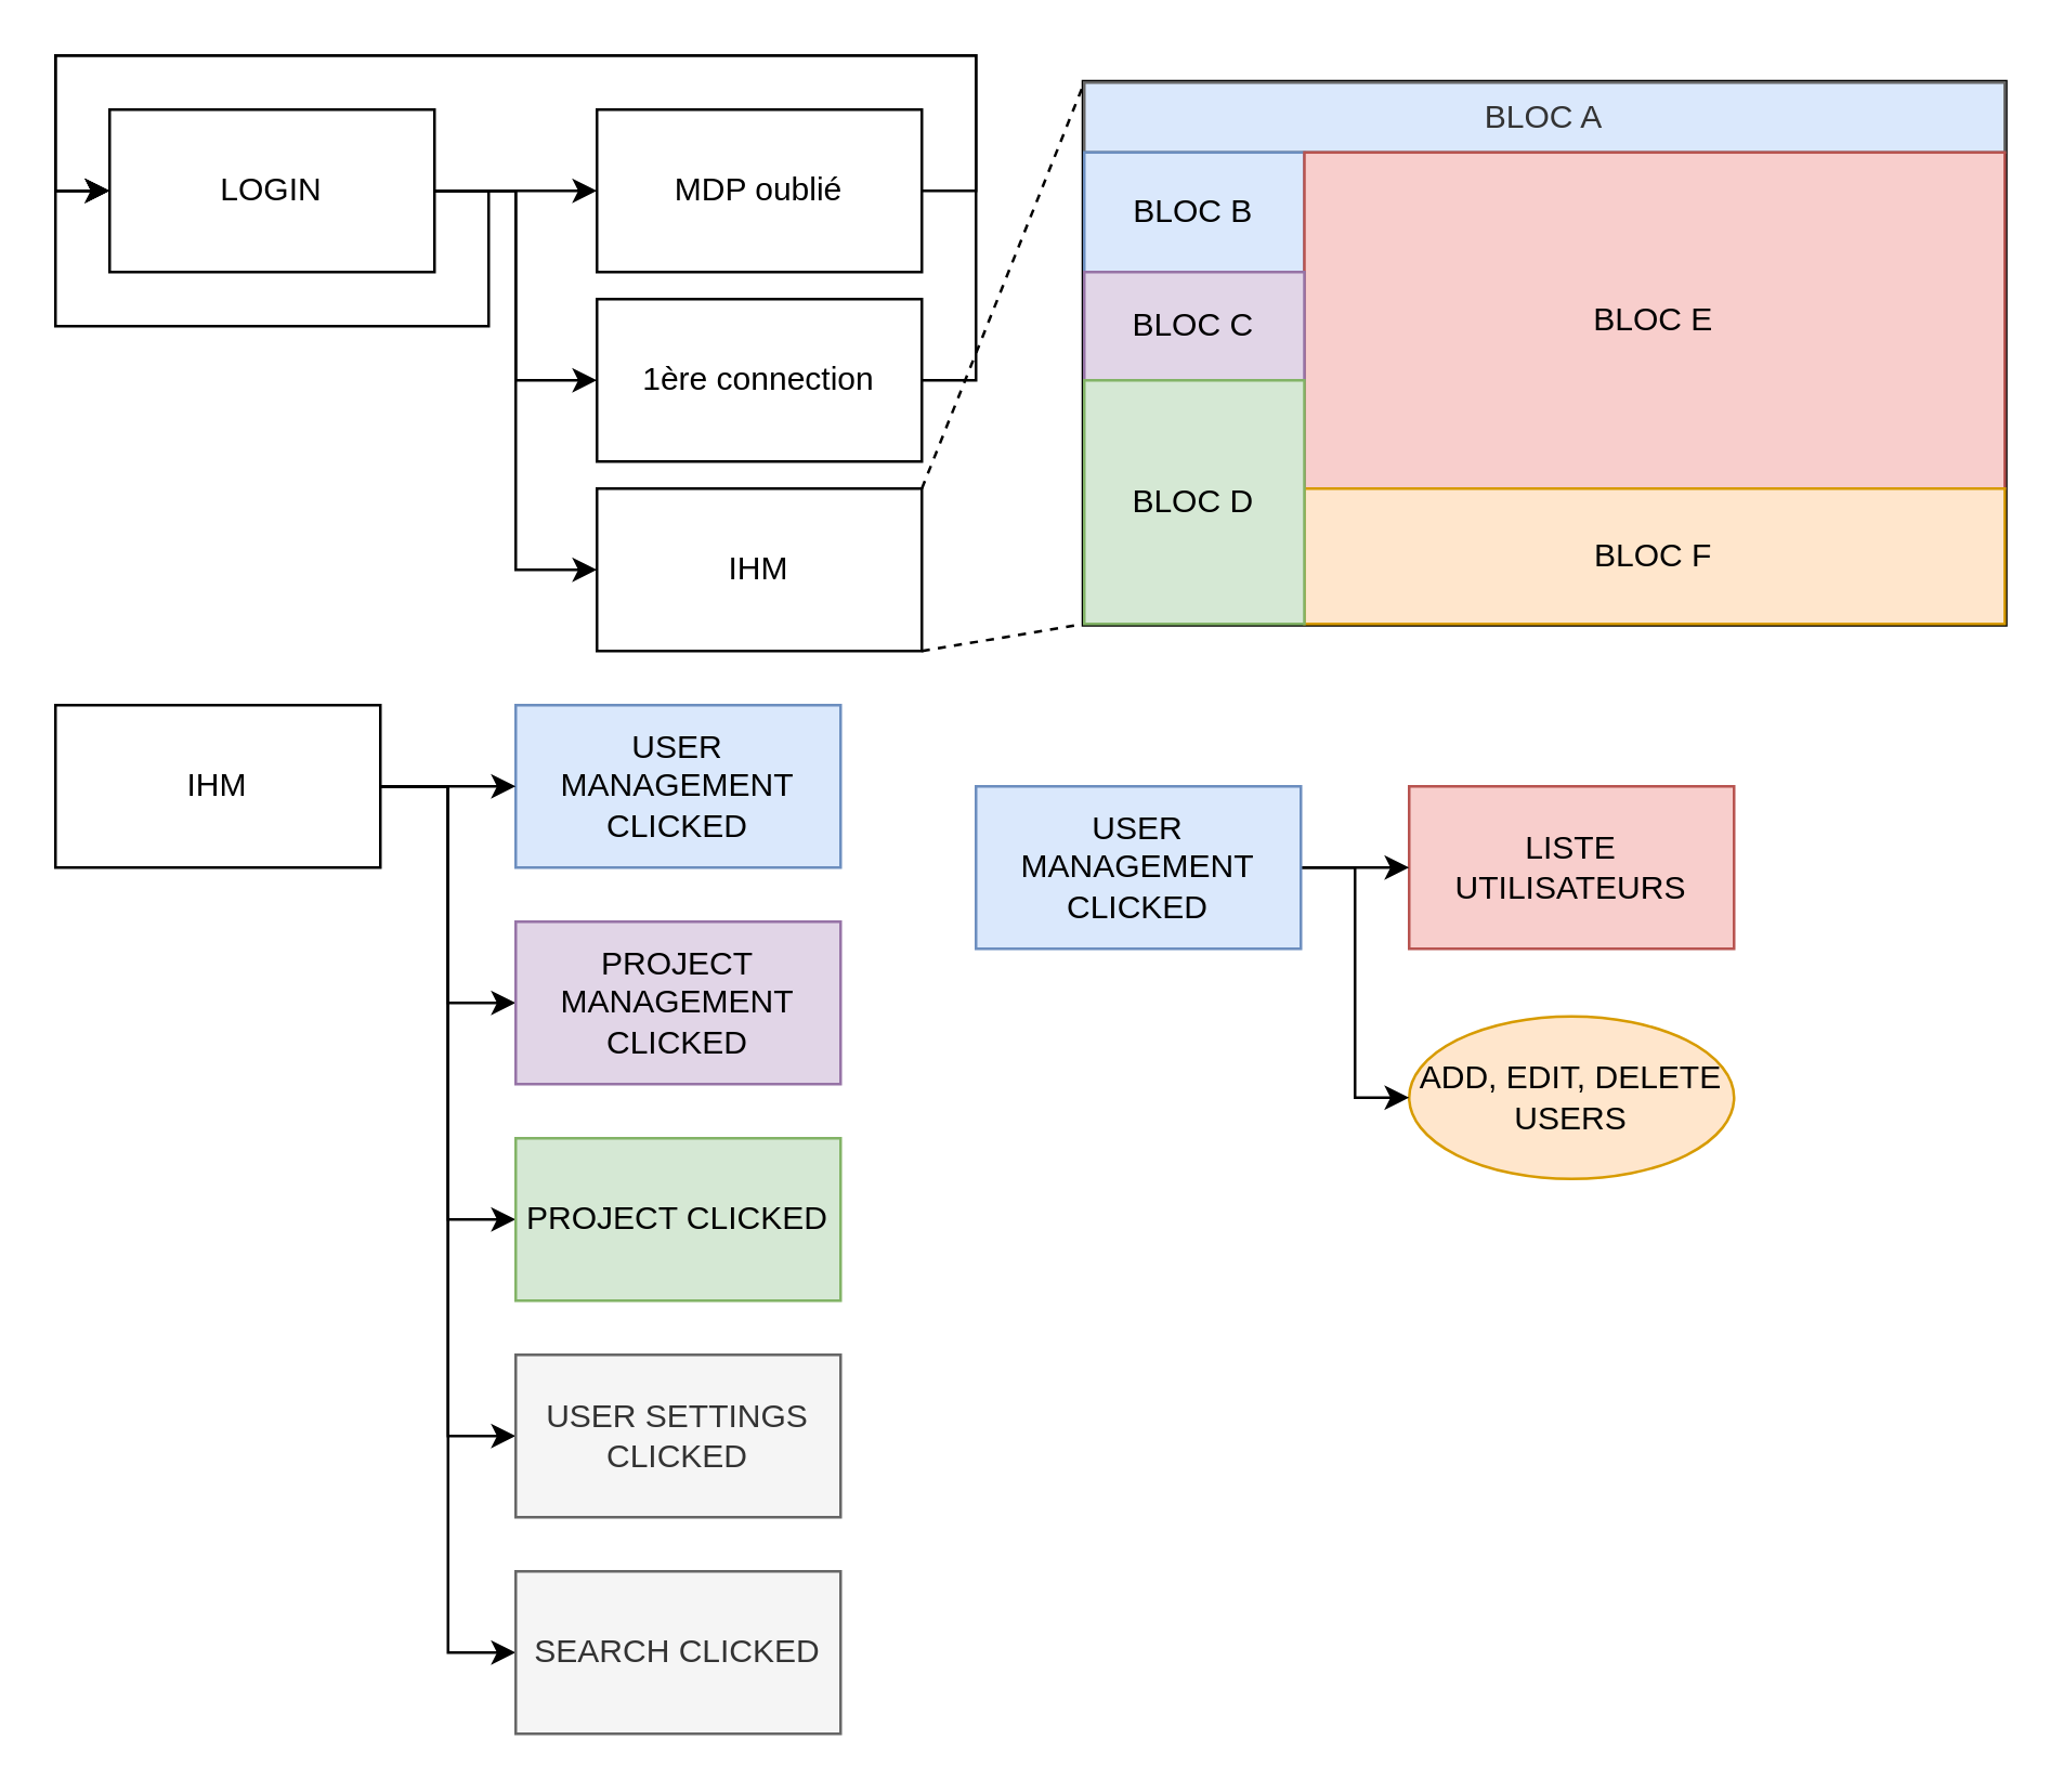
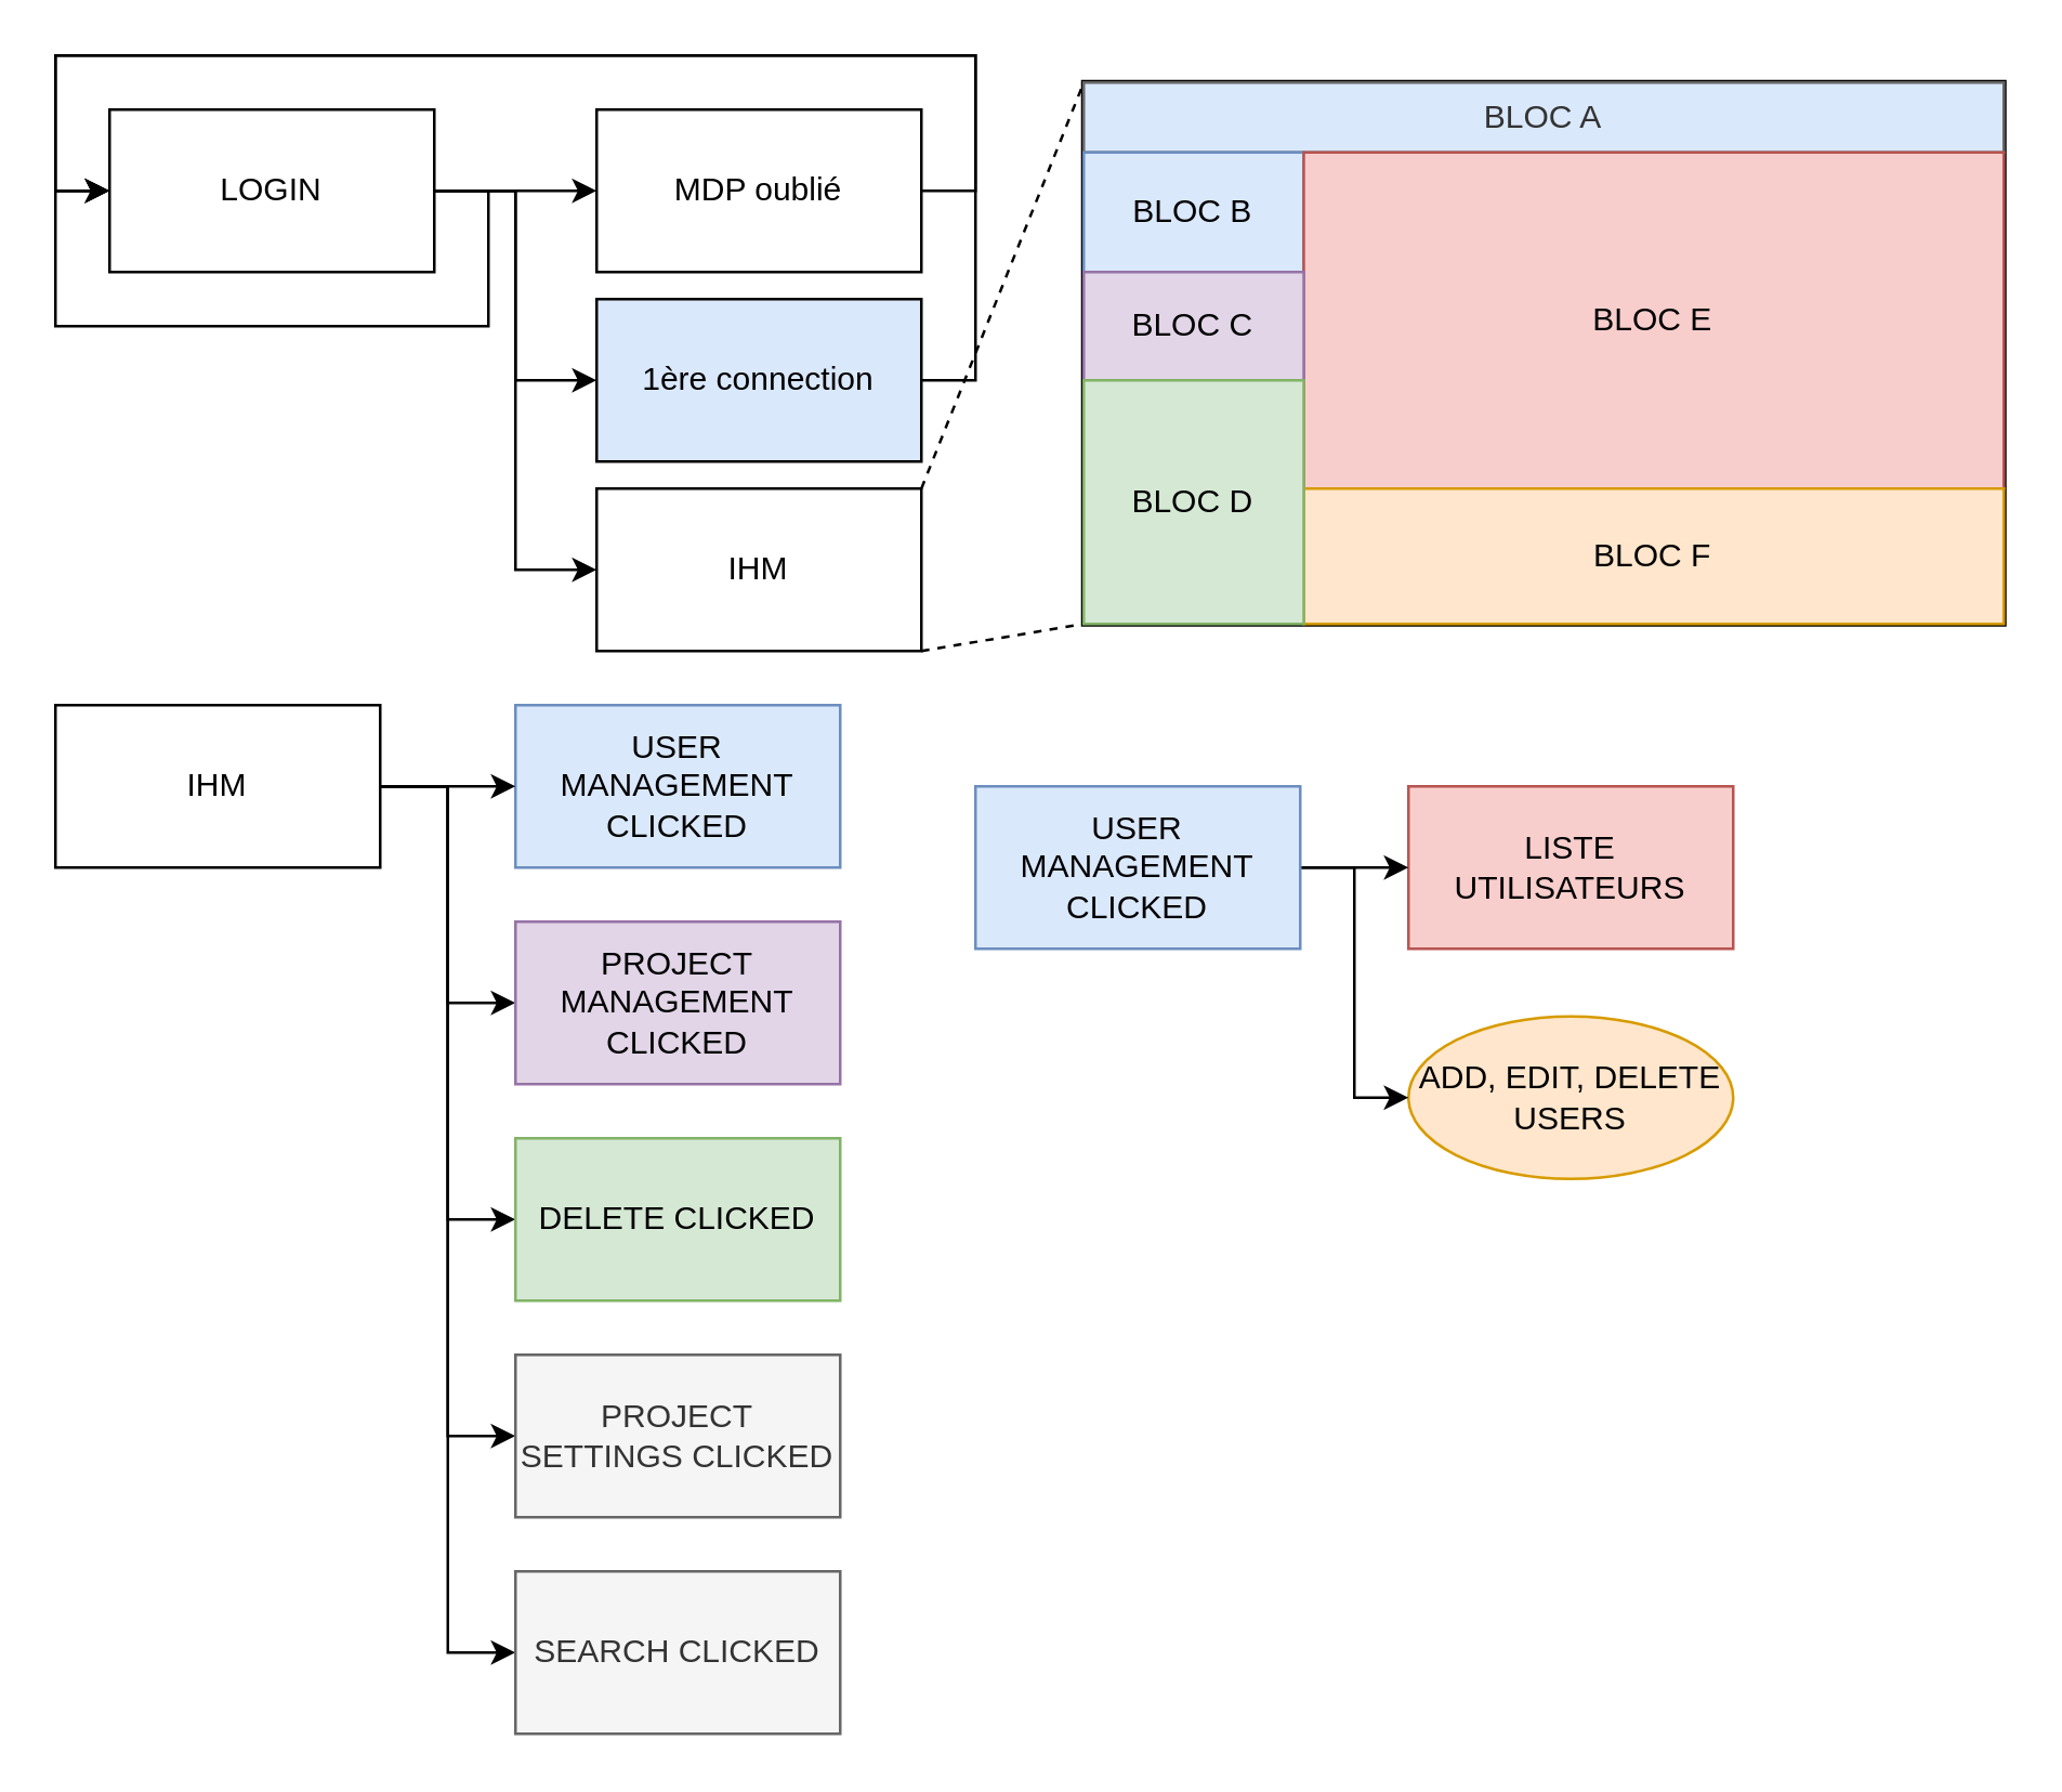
  <mxCell id="0" />
  <mxCell id="1" parent="0" />
  <mxCell id="2" style="edgeStyle=orthogonalEdgeStyle;rounded=0;orthogonalLoop=1;jettySize=auto;html=1;entryX=0;entryY=0.5;entryDx=0;entryDy=0;" edge="1" parent="1" source="5" target="12"><mxGeometry relative="1" as="geometry" /></mxCell>
  <mxCell id="3" style="edgeStyle=orthogonalEdgeStyle;rounded=0;orthogonalLoop=1;jettySize=auto;html=1;exitX=1;exitY=0.5;exitDx=0;exitDy=0;entryX=0;entryY=0.5;entryDx=0;entryDy=0;" edge="1" parent="1" source="5" target="9"><mxGeometry relative="1" as="geometry" /></mxCell>
  <mxCell id="4" style="edgeStyle=orthogonalEdgeStyle;rounded=0;orthogonalLoop=1;jettySize=auto;html=1;exitX=1;exitY=0.5;exitDx=0;exitDy=0;entryX=0;entryY=0.5;entryDx=0;entryDy=0;" edge="1" parent="1" source="5" target="7"><mxGeometry relative="1" as="geometry" /></mxCell>
  <mxCell id="5" value="LOGIN" style="rounded=0;whiteSpace=wrap;html=1;" vertex="1" parent="1"><mxGeometry x="40" y="40" width="120" height="60" as="geometry" /></mxCell>
  <mxCell id="6" style="edgeStyle=orthogonalEdgeStyle;rounded=0;orthogonalLoop=1;jettySize=auto;html=1;exitX=1;exitY=0.5;exitDx=0;exitDy=0;entryX=0;entryY=0.5;entryDx=0;entryDy=0;" edge="1" parent="1" source="7" target="5"><mxGeometry relative="1" as="geometry"><Array as="points"><mxPoint x="360" y="70" /><mxPoint x="360" y="20" /><mxPoint x="20" y="20" /><mxPoint x="20" y="70" /></Array></mxGeometry></mxCell>
  <mxCell id="7" value="MDP oublié" style="rounded=0;whiteSpace=wrap;html=1;" vertex="1" parent="1"><mxGeometry x="220" y="40" width="120" height="60" as="geometry" /></mxCell>
  <mxCell id="8" style="edgeStyle=orthogonalEdgeStyle;rounded=0;orthogonalLoop=1;jettySize=auto;html=1;exitX=1;exitY=0.5;exitDx=0;exitDy=0;entryX=0;entryY=0.5;entryDx=0;entryDy=0;" edge="1" parent="1" source="9" target="5"><mxGeometry relative="1" as="geometry"><Array as="points"><mxPoint x="360" y="140" /><mxPoint x="360" y="20" /><mxPoint x="20" y="20" /><mxPoint x="20" y="70" /></Array></mxGeometry></mxCell>
- <mxCell id="9" value="1ère connection" style="rounded=0;whiteSpace=wrap;html=1;" vertex="1" parent="1"><mxGeometry x="220" y="110" width="120" height="60" as="geometry" /></mxCell>
+ <mxCell id="9" value="1ère connection" style="rounded=0;whiteSpace=wrap;html=1;fillColor=#dae8fc;" vertex="1" parent="1"><mxGeometry x="220" y="110" width="120" height="60" as="geometry" /></mxCell>
  <mxCell id="10" style="rounded=0;orthogonalLoop=1;jettySize=auto;html=1;exitX=1;exitY=0;exitDx=0;exitDy=0;entryX=0;entryY=0;entryDx=0;entryDy=0;dashed=1;endArrow=none;startFill=0;" edge="1" parent="1" source="12" target="15"><mxGeometry relative="1" as="geometry"><mxPoint x="420" y="390" as="targetPoint" /></mxGeometry></mxCell>
  <mxCell id="11" style="rounded=0;orthogonalLoop=1;jettySize=auto;html=1;exitX=1;exitY=1;exitDx=0;exitDy=0;entryX=0;entryY=1;entryDx=0;entryDy=0;endArrow=none;startFill=0;dashed=1;" edge="1" parent="1" source="12" target="15"><mxGeometry relative="1" as="geometry"><mxPoint x="420" y="600" as="targetPoint" /></mxGeometry></mxCell>
  <mxCell id="12" value="IHM" style="rounded=0;whiteSpace=wrap;html=1;" vertex="1" parent="1"><mxGeometry x="220" y="180" width="120" height="60" as="geometry" /></mxCell>
  <mxCell id="13" style="edgeStyle=orthogonalEdgeStyle;rounded=0;orthogonalLoop=1;jettySize=auto;html=1;exitX=1;exitY=0.5;exitDx=0;exitDy=0;entryX=0;entryY=0.5;entryDx=0;entryDy=0;" edge="1" parent="1" source="5" target="5"><mxGeometry relative="1" as="geometry"><Array as="points"><mxPoint x="180" y="70" /><mxPoint x="180" y="120" /><mxPoint x="20" y="120" /><mxPoint x="20" y="70" /></Array></mxGeometry></mxCell>
  <mxCell id="14" value="" style="group" vertex="1" connectable="0" parent="1"><mxGeometry x="400" y="30" width="340" height="274.19" as="geometry" /></mxCell>
  <mxCell id="15" value="" style="rounded=0;whiteSpace=wrap;html=1;strokeWidth=2;fillColor=none;" vertex="1" parent="14"><mxGeometry width="340" height="200" as="geometry" /></mxCell>
  <mxCell id="16" value="BLOC A" style="rounded=0;whiteSpace=wrap;html=1;fillColor=#dae8fc;strokeColor=#666666;fontColor=#333333;" vertex="1" parent="14"><mxGeometry width="340" height="25.806" as="geometry" /></mxCell>
  <mxCell id="17" value="BLOC B" style="rounded=0;whiteSpace=wrap;html=1;fillColor=#dae8fc;strokeColor=#6c8ebf;" vertex="1" parent="14"><mxGeometry y="25.81" width="81.3" height="44.19" as="geometry" /></mxCell>
  <mxCell id="18" value="BLOC E" style="rounded=0;whiteSpace=wrap;html=1;fillColor=#f8cecc;strokeColor=#b85450;" vertex="1" parent="14"><mxGeometry x="81.3" y="25.81" width="258.7" height="124.19" as="geometry" /></mxCell>
  <mxCell id="19" value="BLOC C" style="rounded=0;whiteSpace=wrap;html=1;fillColor=#e1d5e7;strokeColor=#9673a6;" vertex="1" parent="14"><mxGeometry y="70" width="81.3" height="40" as="geometry" /></mxCell>
  <mxCell id="20" value="BLOC F" style="rounded=0;whiteSpace=wrap;html=1;fillColor=#ffe6cc;strokeColor=#d79b00;" vertex="1" parent="14"><mxGeometry x="81.3" y="150" width="258.7" height="50" as="geometry" /></mxCell>
  <mxCell id="21" value="BLOC D" style="rounded=0;whiteSpace=wrap;html=1;fillColor=#d5e8d4;strokeColor=#82b366;" vertex="1" parent="14"><mxGeometry y="110" width="81.3" height="90" as="geometry" /></mxCell>
  <mxCell id="22" value="USER MANAGEMENT CLICKED" style="rounded=0;whiteSpace=wrap;html=1;fillColor=#dae8fc;strokeColor=#6c8ebf;" vertex="1" parent="1"><mxGeometry x="190" y="260" width="120" height="60" as="geometry" /></mxCell>
  <mxCell id="23" value="LISTE UTILISATEURS" style="rounded=0;whiteSpace=wrap;html=1;fillColor=#f8cecc;strokeColor=#b85450;" vertex="1" parent="1"><mxGeometry x="520" y="290" width="120" height="60" as="geometry" /></mxCell>
  <mxCell id="24" style="edgeStyle=orthogonalEdgeStyle;rounded=0;orthogonalLoop=1;jettySize=auto;html=1;entryX=0;entryY=0.5;entryDx=0;entryDy=0;" edge="1" parent="1" source="29" target="22"><mxGeometry relative="1" as="geometry" /></mxCell>
  <mxCell id="25" style="edgeStyle=orthogonalEdgeStyle;rounded=0;orthogonalLoop=1;jettySize=auto;html=1;exitX=1;exitY=0.5;exitDx=0;exitDy=0;entryX=0;entryY=0.5;entryDx=0;entryDy=0;" edge="1" parent="1" source="29" target="30"><mxGeometry relative="1" as="geometry" /></mxCell>
  <mxCell id="26" style="edgeStyle=orthogonalEdgeStyle;rounded=0;orthogonalLoop=1;jettySize=auto;html=1;exitX=1;exitY=0.5;exitDx=0;exitDy=0;entryX=0;entryY=0.5;entryDx=0;entryDy=0;" edge="1" parent="1" source="29" target="32"><mxGeometry relative="1" as="geometry" /></mxCell>
  <mxCell id="27" style="edgeStyle=orthogonalEdgeStyle;rounded=0;orthogonalLoop=1;jettySize=auto;html=1;exitX=1;exitY=0.5;exitDx=0;exitDy=0;entryX=0;entryY=0.5;entryDx=0;entryDy=0;" edge="1" parent="1" source="29" target="33"><mxGeometry relative="1" as="geometry" /></mxCell>
  <mxCell id="28" style="edgeStyle=orthogonalEdgeStyle;rounded=0;orthogonalLoop=1;jettySize=auto;html=1;exitX=1;exitY=0.5;exitDx=0;exitDy=0;entryX=0;entryY=0.5;entryDx=0;entryDy=0;" edge="1" parent="1" source="29" target="34"><mxGeometry relative="1" as="geometry" /></mxCell>
  <mxCell id="29" value="IHM" style="rounded=0;whiteSpace=wrap;html=1;" vertex="1" parent="1"><mxGeometry x="20" y="260" width="120" height="60" as="geometry" /></mxCell>
  <mxCell id="30" value="PROJECT MANAGEMENT CLICKED" style="rounded=0;whiteSpace=wrap;html=1;fillColor=#e1d5e7;strokeColor=#9673a6;" vertex="1" parent="1"><mxGeometry x="190" y="340" width="120" height="60" as="geometry" /></mxCell>
  <mxCell id="31" value="ADD, EDIT, DELETE USERS" style="ellipse;whiteSpace=wrap;html=1;fillColor=#ffe6cc;strokeColor=#d79b00;" vertex="1" parent="1"><mxGeometry x="520" y="375" width="120" height="60" as="geometry" /></mxCell>
- <mxCell id="32" value="PROJECT CLICKED" style="rounded=0;whiteSpace=wrap;html=1;fillColor=#d5e8d4;strokeColor=#82b366;" vertex="1" parent="1"><mxGeometry x="190" y="420" width="120" height="60" as="geometry" /></mxCell>
- <mxCell id="33" value="USER SETTINGS CLICKED" style="rounded=0;whiteSpace=wrap;html=1;fillColor=#f5f5f5;strokeColor=#666666;fontColor=#333333;" vertex="1" parent="1"><mxGeometry x="190" y="500" width="120" height="60" as="geometry" /></mxCell>
+ <mxCell id="32" value="DELETE CLICKED" style="rounded=0;whiteSpace=wrap;html=1;fillColor=#d5e8d4;strokeColor=#82b366;" vertex="1" parent="1"><mxGeometry x="190" y="420" width="120" height="60" as="geometry" /></mxCell>
+ <mxCell id="33" value="PROJECT SETTINGS CLICKED" style="rounded=0;whiteSpace=wrap;html=1;fillColor=#f5f5f5;strokeColor=#666666;fontColor=#333333;" vertex="1" parent="1"><mxGeometry x="190" y="500" width="120" height="60" as="geometry" /></mxCell>
  <mxCell id="34" value="SEARCH CLICKED" style="rounded=0;whiteSpace=wrap;html=1;fillColor=#f5f5f5;strokeColor=#666666;fontColor=#333333;" vertex="1" parent="1"><mxGeometry x="190" y="580" width="120" height="60" as="geometry" /></mxCell>
  <mxCell id="35" style="edgeStyle=orthogonalEdgeStyle;rounded=0;orthogonalLoop=1;jettySize=auto;html=1;exitX=1;exitY=0.5;exitDx=0;exitDy=0;entryX=0;entryY=0.5;entryDx=0;entryDy=0;" edge="1" parent="1" source="37" target="23"><mxGeometry relative="1" as="geometry" /></mxCell>
  <mxCell id="36" style="edgeStyle=orthogonalEdgeStyle;rounded=0;orthogonalLoop=1;jettySize=auto;html=1;exitX=1;exitY=0.5;exitDx=0;exitDy=0;entryX=0;entryY=0.5;entryDx=0;entryDy=0;" edge="1" parent="1" source="37" target="31"><mxGeometry relative="1" as="geometry" /></mxCell>
  <mxCell id="37" value="USER MANAGEMENT CLICKED" style="rounded=0;whiteSpace=wrap;html=1;fillColor=#dae8fc;strokeColor=#6c8ebf;" vertex="1" parent="1"><mxGeometry x="360" y="290" width="120" height="60" as="geometry" /></mxCell>
